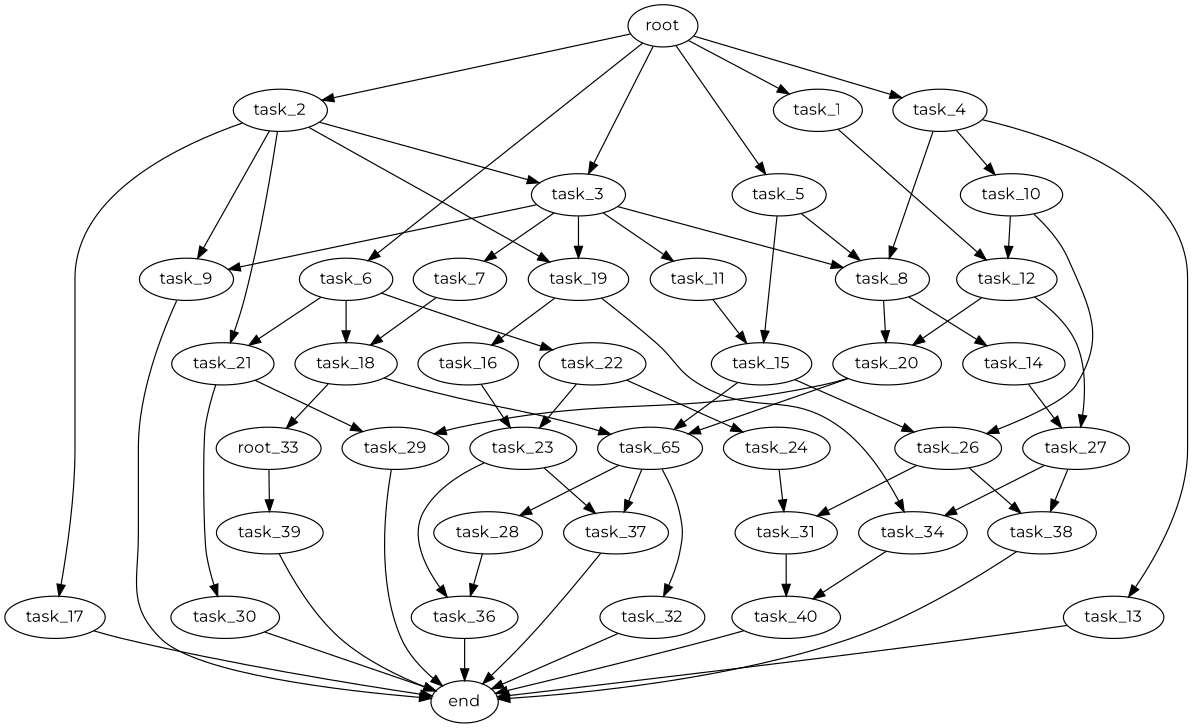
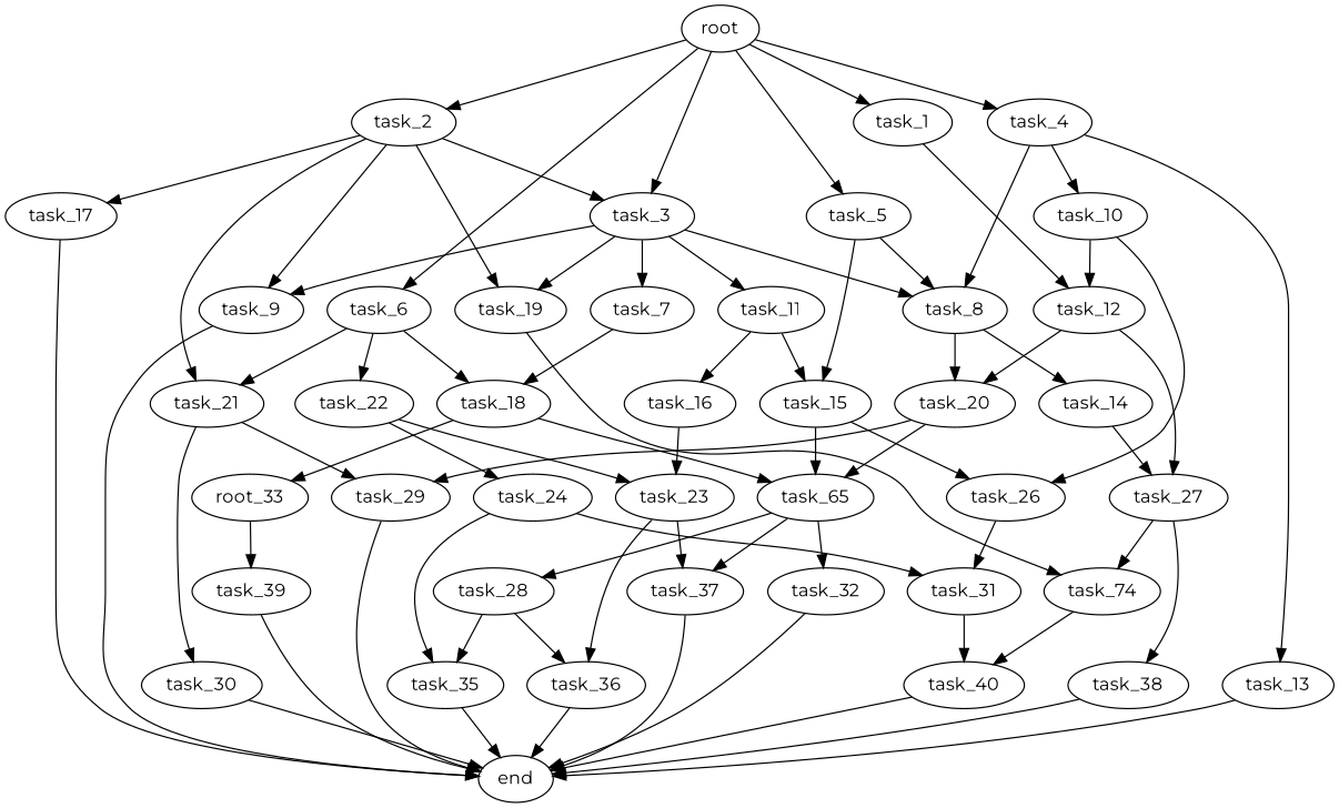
  digraph {
    fontname=Montserrat
    node [fontname=Montserrat]
    edge [fontname=Montserrat]
    root
    task_1
    task_2
    task_3
    task_4
    task_5
    task_6
    task_12
    task_9
    task_17
    task_19
    task_21
    task_11
    task_7
    task_8
    task_10
    task_13
    task_15
    task_18
    task_22
    task_20
    task_27
    end
    task_16
-   task_34
+   task_34 [label=task_74]
    task_29
    task_30
    task_14
    task_26
    n30 [label=task_65]
    n31 [label=root_33]
    task_23
    task_24
    task_31
    task_38
    task_37
    task_28
    task_32
    task_36
    task_39
    task_40
+   task_35
    root -> task_1
    root -> task_2
    root -> task_3
    root -> task_4
    root -> task_5
    root -> task_6
    task_1 -> task_12
    task_2 -> task_3
    task_2 -> task_9
    task_2 -> task_17
    task_2 -> task_19
    task_2 -> task_21
    task_3 -> task_9
    task_3 -> task_19
    task_3 -> task_11
    task_3 -> task_7
    task_3 -> task_8
    task_4 -> task_8
    task_4 -> task_10
    task_4 -> task_13
    task_5 -> task_8
    task_5 -> task_15
    task_6 -> task_21
    task_6 -> task_18
    task_6 -> task_22
    task_12 -> task_20
    task_12 -> task_27
    task_9 -> end
    task_17 -> end
    task_19 -> task_34
    task_21 -> task_29
    task_21 -> task_30
    task_11 -> task_15
-   task_19 -> task_16
+   task_11 -> task_16
    task_7 -> task_18
    task_8 -> task_20
    task_8 -> task_14
    task_10 -> task_12
    task_10 -> task_26
    task_13 -> end
    task_15 -> task_26
    task_15 -> n30
    task_18 -> n30
    task_18 -> n31
    task_22 -> task_23
    task_22 -> task_24
    task_20 -> task_29
    task_20 -> n30
    task_27 -> task_34
    task_27 -> task_38
    task_16 -> task_23
    task_34 -> task_40
    task_29 -> end
    task_30 -> end
    task_14 -> task_27
    task_26 -> task_31
-   task_26 -> task_38
    n30 -> task_37
    n30 -> task_28
    n30 -> task_32
    n31 -> task_39
    task_23 -> task_37
    task_23 -> task_36
    task_24 -> task_31
+   task_24 -> task_35
    task_31 -> task_40
    task_38 -> end
    task_37 -> end
    task_28 -> task_36
+   task_28 -> task_35
    task_32 -> end
    task_36 -> end
    task_39 -> end
    task_40 -> end
+   task_35 -> end
  }
